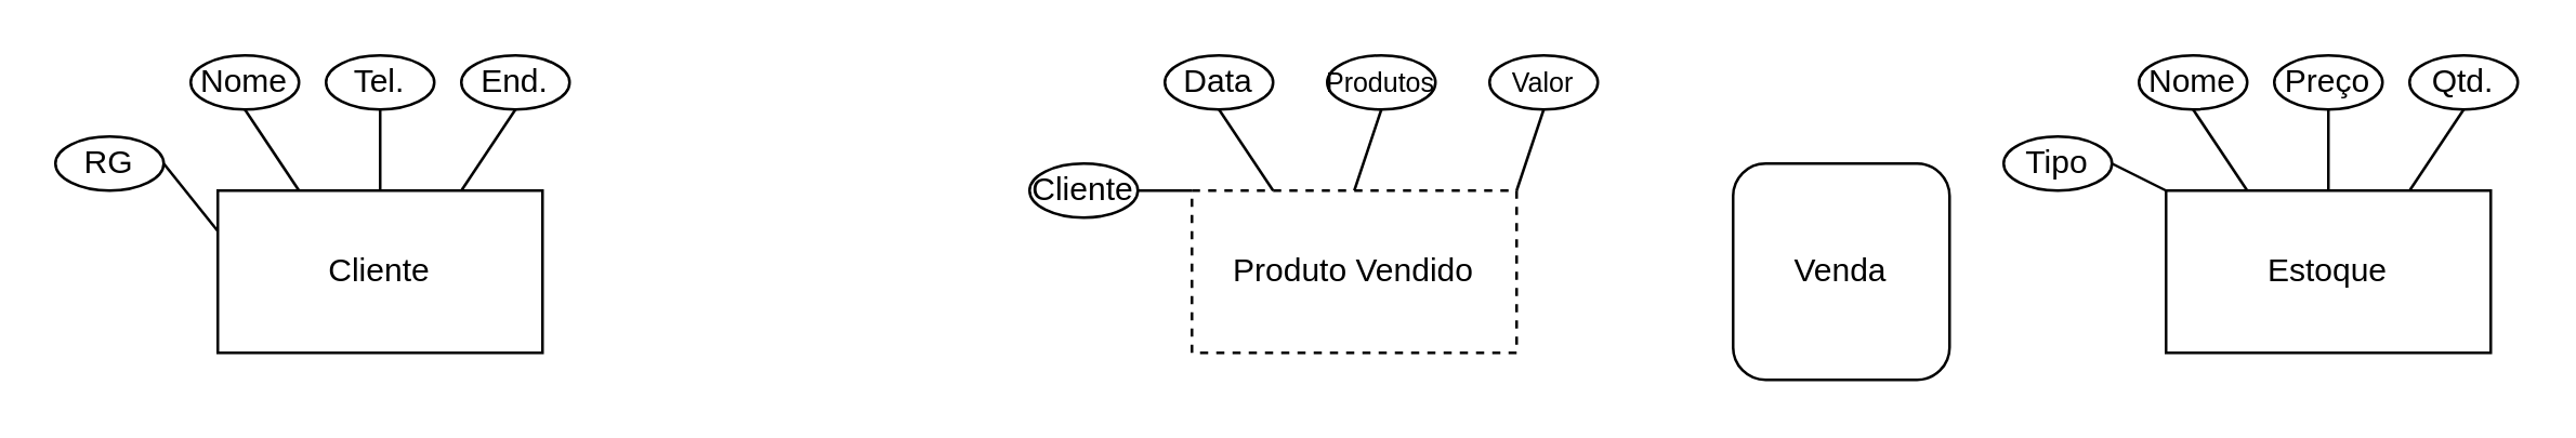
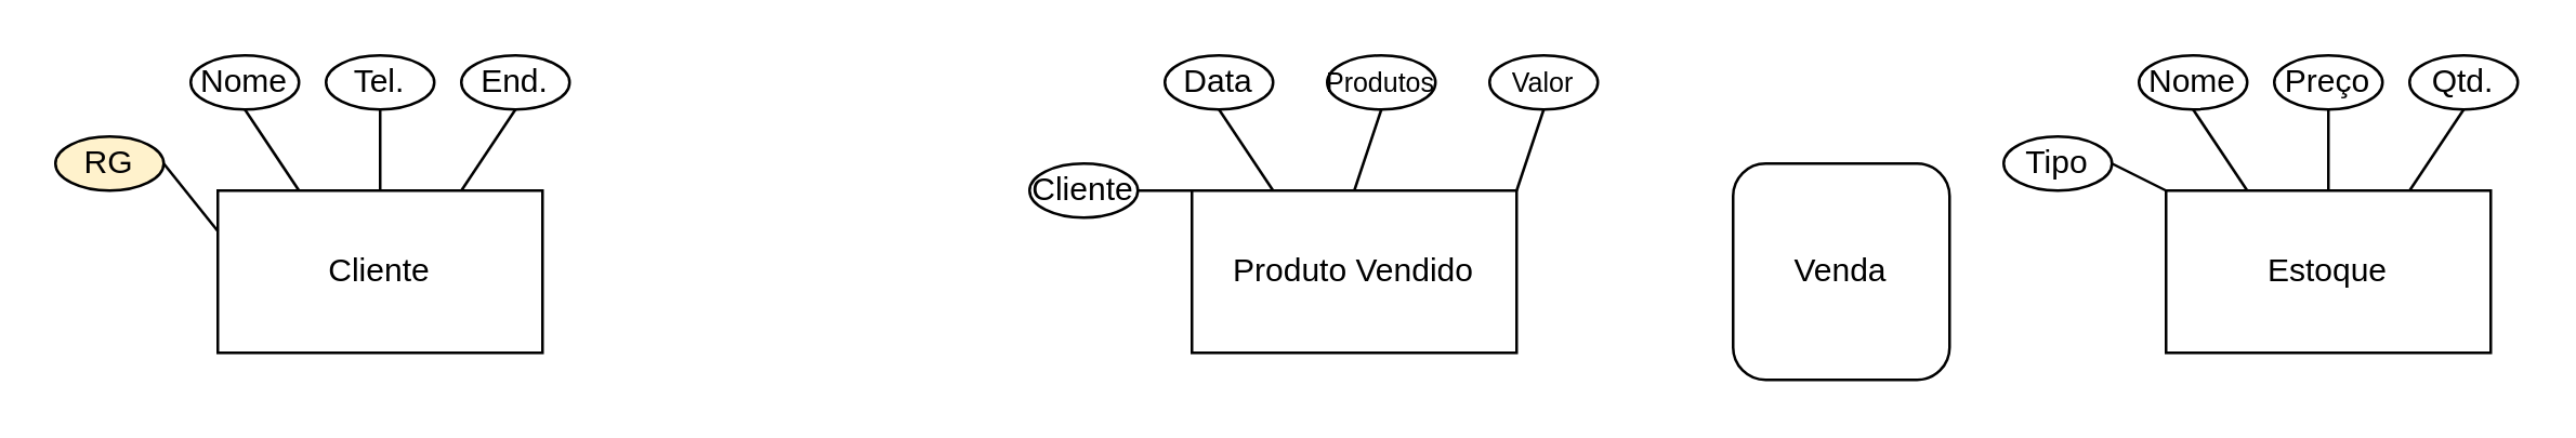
  <mxCell id="0" />
  <mxCell id="1" parent="0" />
  <mxCell id="2" value="Estoque" style="rounded=0;whiteSpace=wrap;html=1;" vertex="1" parent="1"><mxGeometry x="800" y="70" width="120" height="60" as="geometry" /></mxCell>
  <mxCell id="3" value="Nome" style="ellipse;whiteSpace=wrap;html=1;" vertex="1" parent="1"><mxGeometry x="70" y="20" width="40" height="20" as="geometry" /></mxCell>
  <mxCell id="4" value="Cliente" style="rounded=0;whiteSpace=wrap;html=1;" vertex="1" parent="1"><mxGeometry x="80" y="70" width="120" height="60" as="geometry" /></mxCell>
  <mxCell id="5" value="Venda" style="whiteSpace=wrap;html=1;rounded=1;" vertex="1" parent="1"><mxGeometry x="640" y="60" width="80" height="80" as="geometry" /></mxCell>
- <mxCell id="6" value="Produto Vendido" style="rounded=0;whiteSpace=wrap;html=1;dashed=1;" vertex="1" parent="1"><mxGeometry x="440" y="70" width="120" height="60" as="geometry" /></mxCell>
+ <mxCell id="6" value="Produto Vendido" style="rounded=0;whiteSpace=wrap;html=1;" vertex="1" parent="1"><mxGeometry x="440" y="70" width="120" height="60" as="geometry" /></mxCell>
  <mxCell id="7" value="Tel." style="ellipse;whiteSpace=wrap;html=1;" vertex="1" parent="1"><mxGeometry x="120" y="20" width="40" height="20" as="geometry" /></mxCell>
  <mxCell id="8" value="End." style="ellipse;whiteSpace=wrap;html=1;" vertex="1" parent="1"><mxGeometry x="170" y="20" width="40" height="20" as="geometry" /></mxCell>
- <mxCell id="9" value="RG" style="ellipse;whiteSpace=wrap;html=1;" vertex="1" parent="1"><mxGeometry x="20" y="50" width="40" height="20" as="geometry" /></mxCell>
+ <mxCell id="9" value="RG" style="ellipse;whiteSpace=wrap;html=1;fillColor=#fff2cc;" vertex="1" parent="1"><mxGeometry x="20" y="50" width="40" height="20" as="geometry" /></mxCell>
  <mxCell id="10" value="Tipo" style="ellipse;whiteSpace=wrap;html=1;" vertex="1" parent="1"><mxGeometry x="740" y="50" width="40" height="20" as="geometry" /></mxCell>
  <mxCell id="11" value="Nome" style="ellipse;whiteSpace=wrap;html=1;" vertex="1" parent="1"><mxGeometry x="790" y="20" width="40" height="20" as="geometry" /></mxCell>
  <mxCell id="12" value="Preço" style="ellipse;whiteSpace=wrap;html=1;" vertex="1" parent="1"><mxGeometry x="840" y="20" width="40" height="20" as="geometry" /></mxCell>
  <mxCell id="13" value="Qtd." style="ellipse;whiteSpace=wrap;html=1;" vertex="1" parent="1"><mxGeometry x="890" y="20" width="40" height="20" as="geometry" /></mxCell>
  <mxCell id="14" value="Cliente" style="ellipse;whiteSpace=wrap;html=1;" vertex="1" parent="1"><mxGeometry x="380" y="60" width="40" height="20" as="geometry" /></mxCell>
  <mxCell id="15" value="Data" style="ellipse;whiteSpace=wrap;html=1;" vertex="1" parent="1"><mxGeometry x="430" y="20" width="40" height="20" as="geometry" /></mxCell>
  <mxCell id="16" value="&lt;p style=&quot;line-height: 0%;&quot;&gt;&lt;font style=&quot;font-size: 10px;&quot;&gt;Produtos&lt;/font&gt;&lt;/p&gt;" style="ellipse;whiteSpace=wrap;html=1;" vertex="1" parent="1"><mxGeometry x="490" y="20" width="40" height="20" as="geometry" /></mxCell>
  <mxCell id="17" value="&lt;p style=&quot;line-height: 0%;&quot;&gt;&lt;font style=&quot;font-size: 10px;&quot;&gt;Valor&lt;/font&gt;&lt;/p&gt;" style="ellipse;whiteSpace=wrap;html=1;" vertex="1" parent="1"><mxGeometry x="550" y="20" width="40" height="20" as="geometry" /></mxCell>
  <mxCell id="18" value="" style="endArrow=none;html=1;rounded=0;exitX=0;exitY=0.25;exitDx=0;exitDy=0;" edge="1" parent="1" source="4"><mxGeometry width="50" height="50" relative="1" as="geometry"><mxPoint x="10" y="110" as="sourcePoint" /><mxPoint x="60" y="60" as="targetPoint" /></mxGeometry></mxCell>
  <mxCell id="19" value="" style="endArrow=none;html=1;rounded=0;exitX=0.25;exitY=0;exitDx=0;exitDy=0;" edge="1" parent="1" source="4"><mxGeometry width="50" height="50" relative="1" as="geometry"><mxPoint y="90" as="sourcePoint" x="40" /><mxPoint x="90" y="40" as="targetPoint" /></mxGeometry></mxCell>
  <mxCell id="20" value="" style="endArrow=none;html=1;rounded=1;" edge="1" parent="1" source="4"><mxGeometry width="50" height="50" relative="1" as="geometry"><mxPoint x="90" y="90" as="sourcePoint" /><mxPoint x="140" y="40" as="targetPoint" /></mxGeometry></mxCell>
  <mxCell id="21" value="" style="endArrow=none;html=1;rounded=0;exitX=0.75;exitY=0;exitDx=0;exitDy=0;" edge="1" parent="1" source="4"><mxGeometry width="50" height="50" relative="1" as="geometry"><mxPoint x="140" y="90" as="sourcePoint" /><mxPoint x="190" y="40" as="targetPoint" /></mxGeometry></mxCell>
  <mxCell id="22" value="" style="endArrow=none;html=1;rounded=0;entryX=0;entryY=0;entryDx=0;entryDy=0;" edge="1" parent="1" target="6"><mxGeometry width="50" height="50" relative="1" as="geometry"><mxPoint x="420" y="70" as="sourcePoint" /><mxPoint x="470" y="20" as="targetPoint" /></mxGeometry></mxCell>
  <mxCell id="23" value="" style="endArrow=none;html=1;rounded=0;exitX=0.25;exitY=0;exitDx=0;exitDy=0;" edge="1" parent="1" source="6"><mxGeometry width="50" height="50" relative="1" as="geometry"><mxPoint x="400" y="90" as="sourcePoint" /><mxPoint x="450" y="40" as="targetPoint" /></mxGeometry></mxCell>
  <mxCell id="24" value="" style="endArrow=none;html=1;rounded=0;exitX=0.5;exitY=0;exitDx=0;exitDy=0;" edge="1" parent="1" source="6"><mxGeometry width="50" height="50" relative="1" as="geometry"><mxPoint x="460" y="90" as="sourcePoint" /><mxPoint x="510" y="40" as="targetPoint" /></mxGeometry></mxCell>
  <mxCell id="25" value="" style="endArrow=none;html=1;rounded=0;exitX=1;exitY=0;exitDx=0;exitDy=0;" edge="1" parent="1" source="6"><mxGeometry width="50" height="50" relative="1" as="geometry"><mxPoint x="520" y="90" as="sourcePoint" /><mxPoint x="570" y="40" as="targetPoint" /></mxGeometry></mxCell>
  <mxCell id="26" value="" style="endArrow=none;html=1;rounded=0;" edge="1" parent="1"><mxGeometry width="50" height="50" relative="1" as="geometry"><mxPoint x="800" y="70" as="sourcePoint" /><mxPoint x="780" y="60" as="targetPoint" /></mxGeometry></mxCell>
  <mxCell id="27" value="" style="endArrow=none;html=1;rounded=0;exitX=0.25;exitY=0;exitDx=0;exitDy=0;" edge="1" parent="1" source="2"><mxGeometry width="50" height="50" relative="1" as="geometry"><mxPoint x="760" y="90" as="sourcePoint" /><mxPoint x="810" y="40" as="targetPoint" /></mxGeometry></mxCell>
  <mxCell id="28" value="" style="endArrow=none;html=1;rounded=0;exitX=0.5;exitY=0;exitDx=0;exitDy=0;" edge="1" parent="1" source="2"><mxGeometry width="50" height="50" relative="1" as="geometry"><mxPoint x="810" y="90" as="sourcePoint" /><mxPoint x="860" y="40" as="targetPoint" /></mxGeometry></mxCell>
  <mxCell id="29" value="" style="endArrow=none;html=1;rounded=0;exitX=0.75;exitY=0;exitDx=0;exitDy=0;" edge="1" parent="1" source="2"><mxGeometry width="50" height="50" relative="1" as="geometry"><mxPoint x="860" y="90" as="sourcePoint" /><mxPoint x="910" y="40" as="targetPoint" /></mxGeometry></mxCell>
